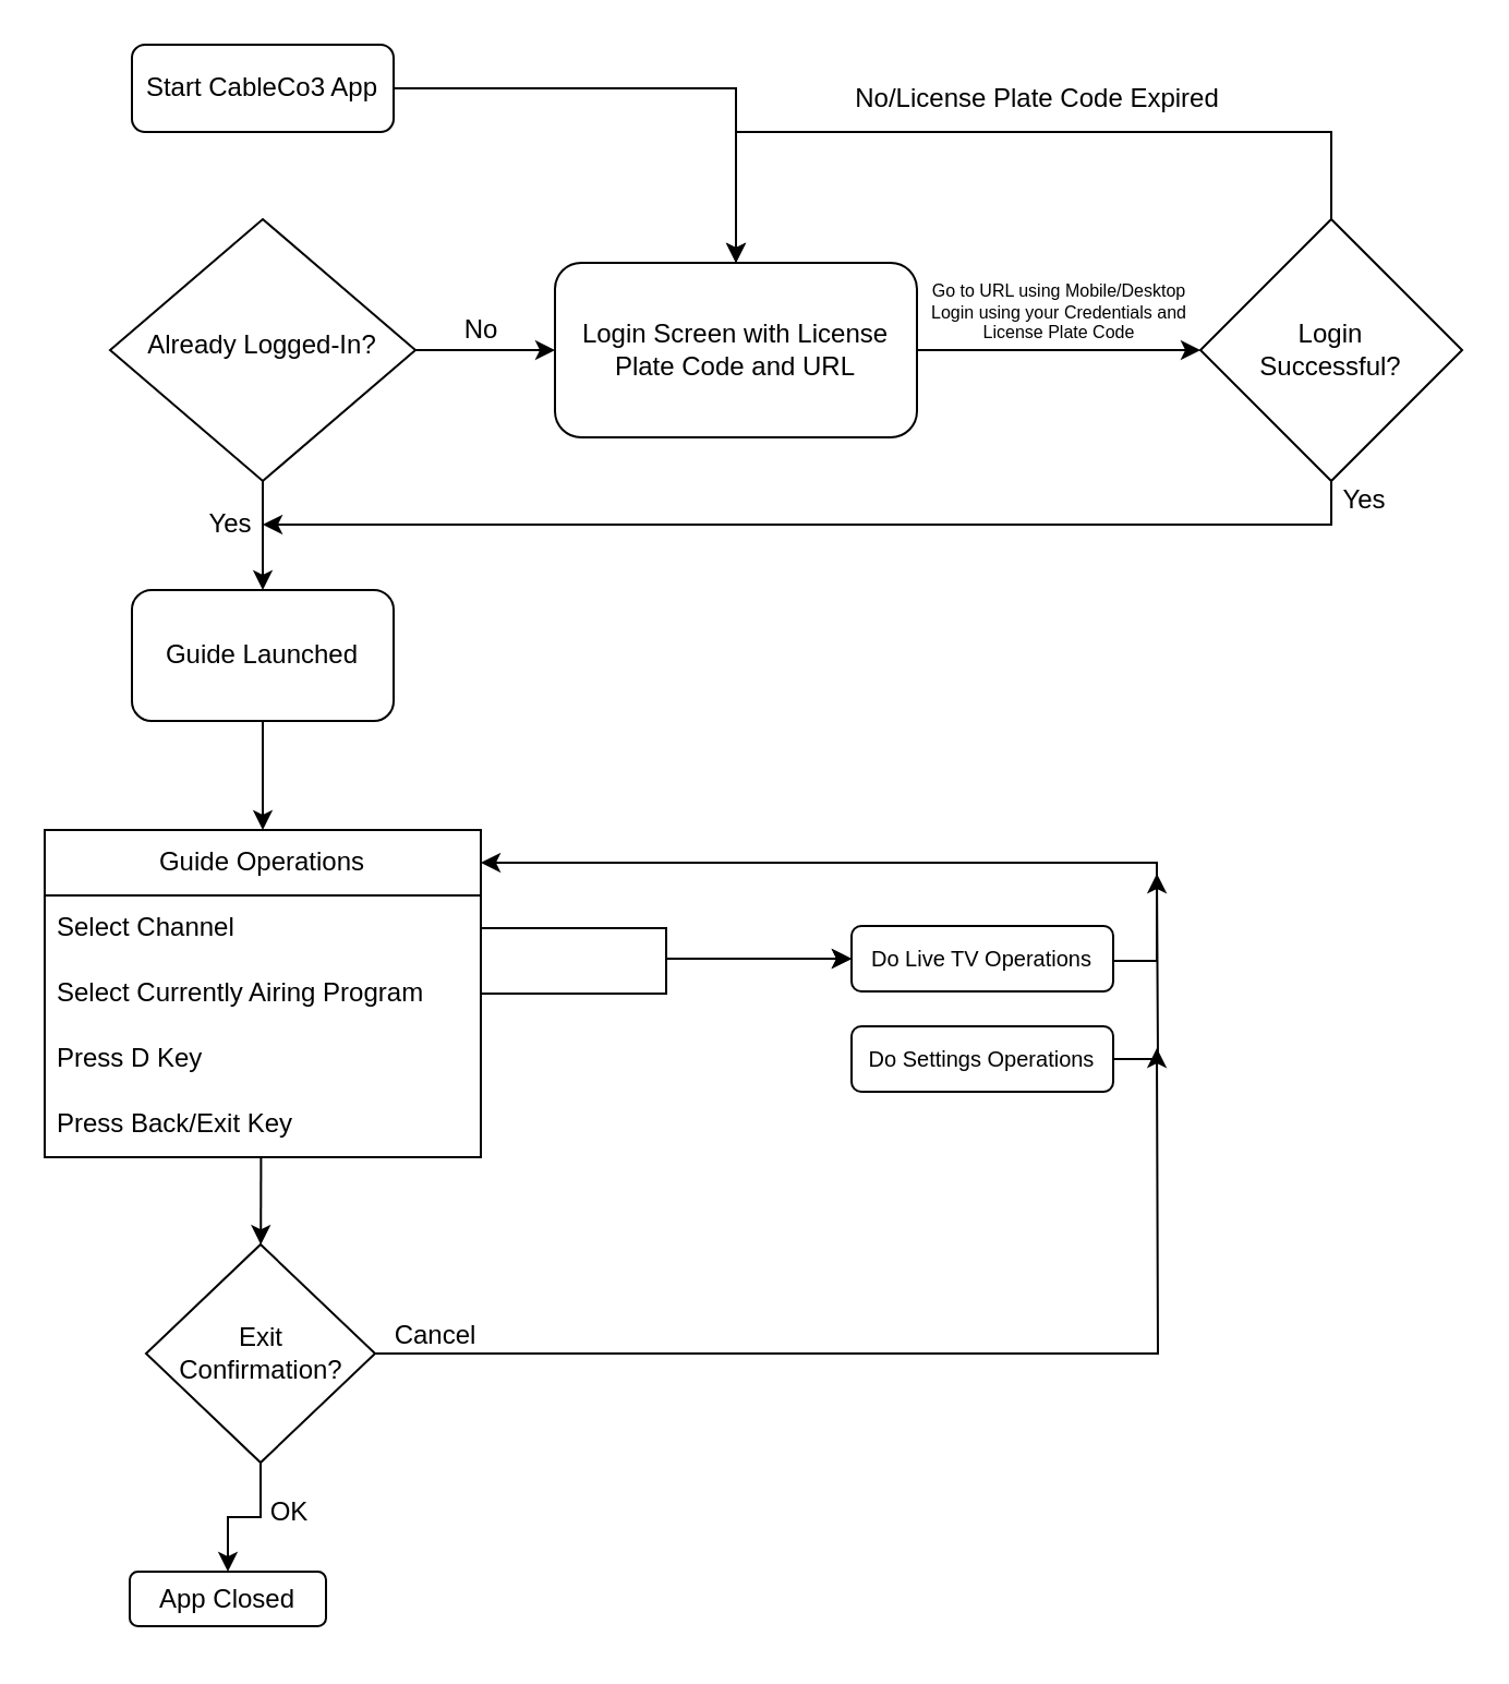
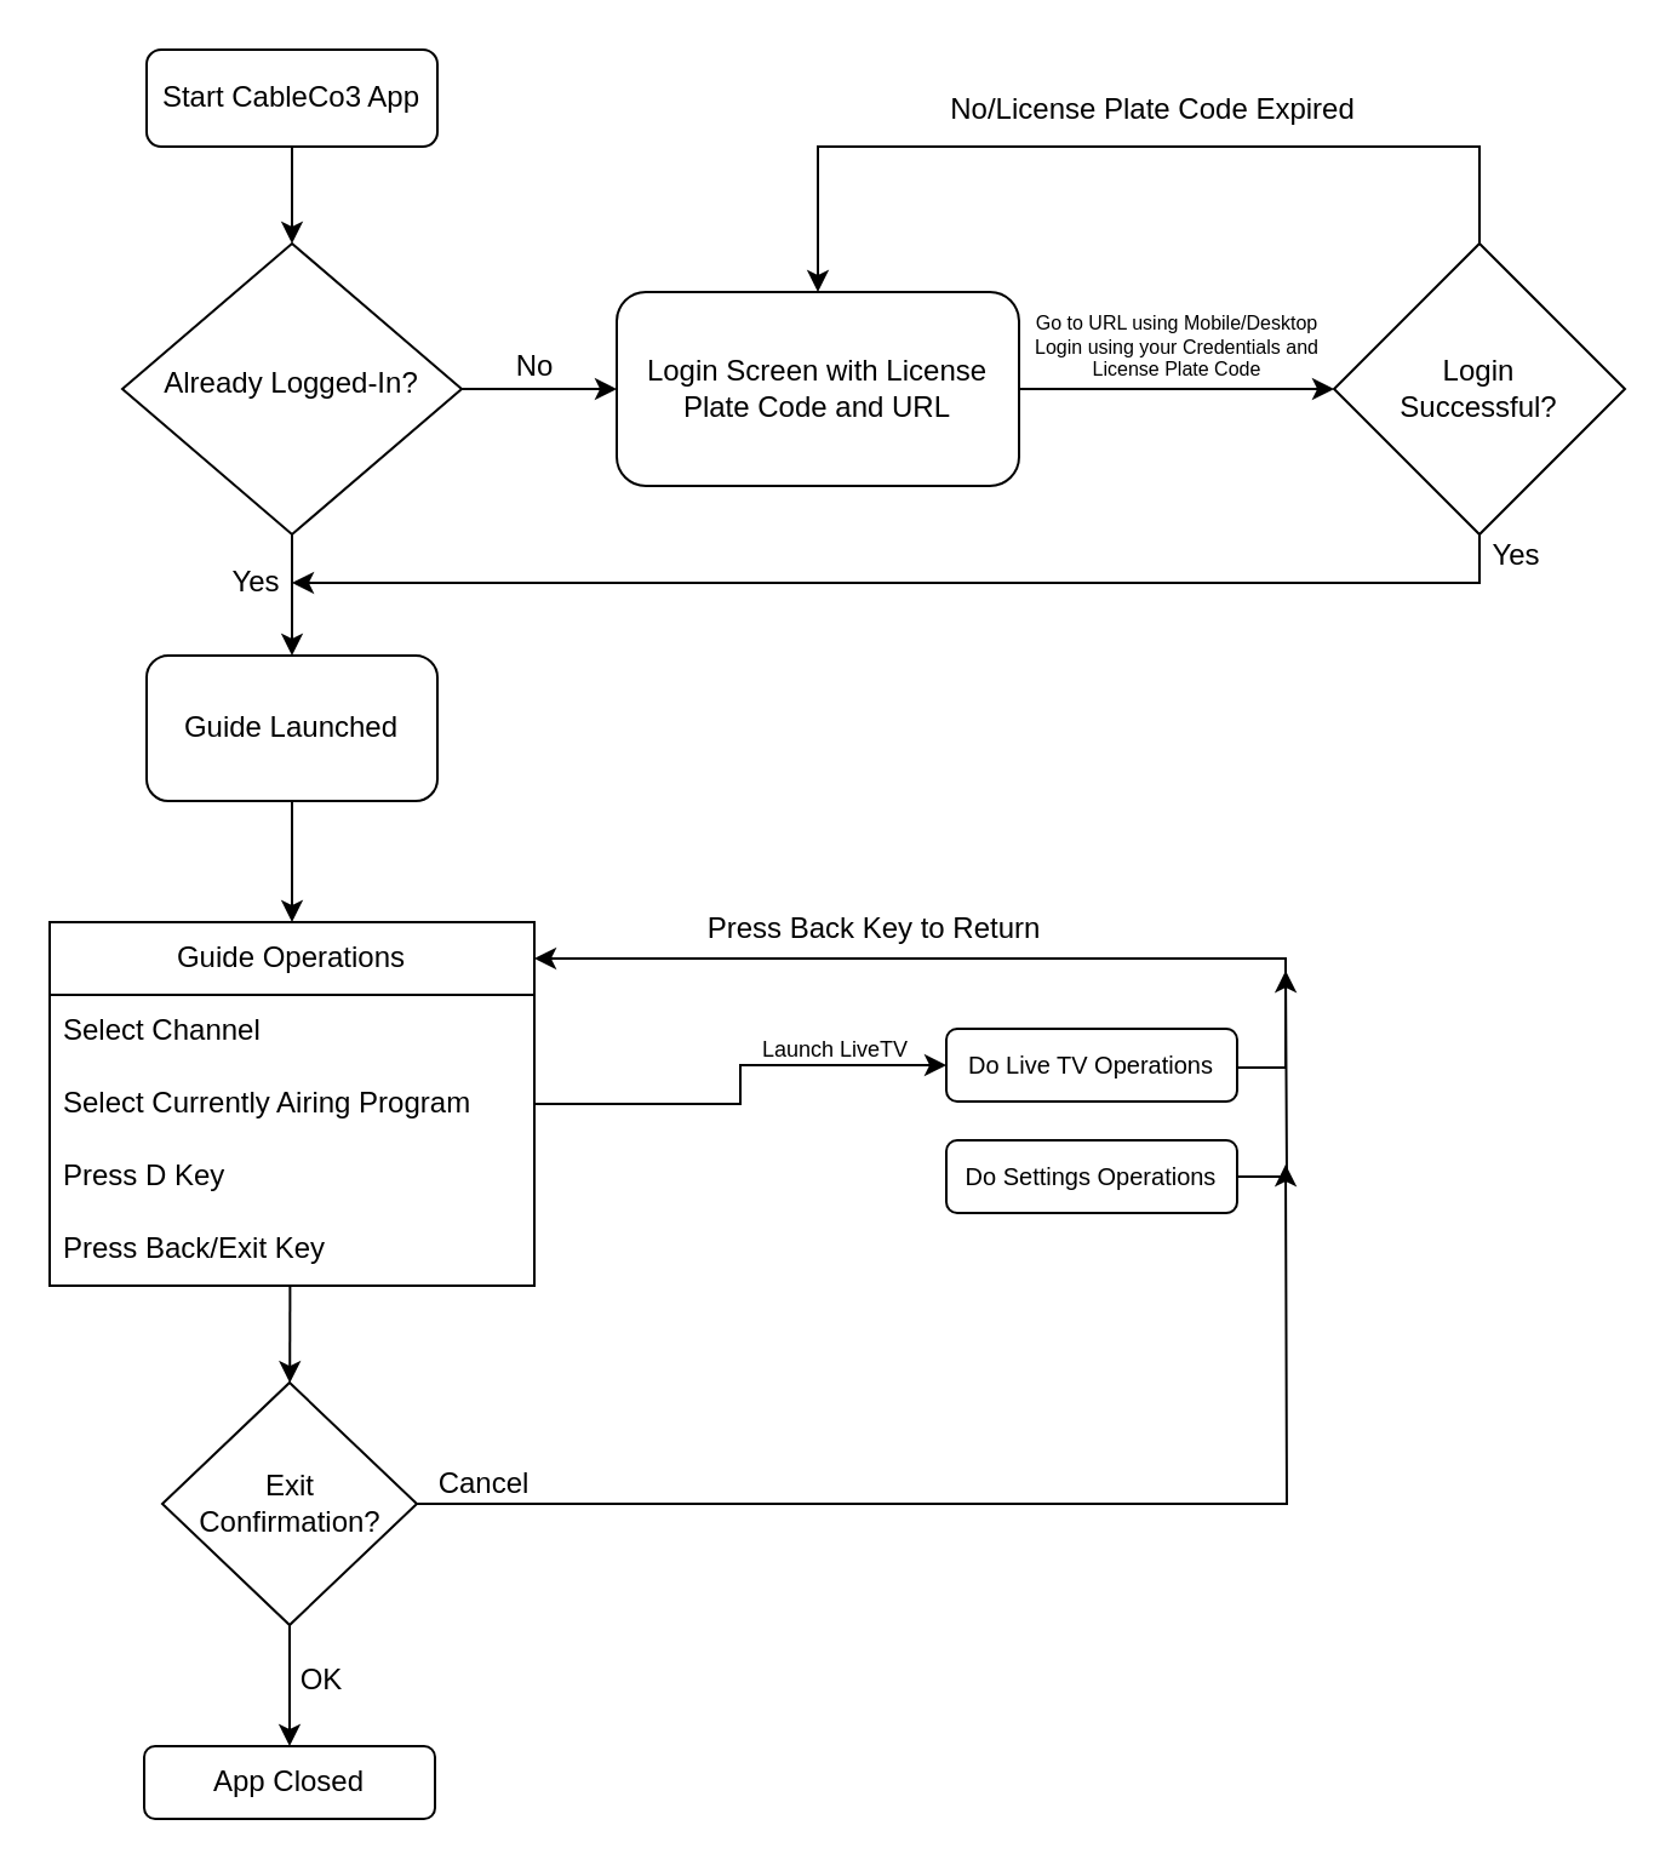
  <mxCell id="0" />
  <mxCell id="1" parent="0" />
  <mxCell id="2" value="" style="group" vertex="1" connectable="0" parent="1"><mxGeometry x="20" y="20" width="650" height="730" as="geometry" /></mxCell>
  <mxCell id="3" value="Start CableCo3 App" style="rounded=1;whiteSpace=wrap;html=1;fontSize=12;glass=0;strokeWidth=1;shadow=0;" parent="2" vertex="1"><mxGeometry x="40" width="120" height="40" as="geometry" /></mxCell>
  <mxCell id="4" value="Already Logged-In?" style="rhombus;whiteSpace=wrap;html=1;shadow=0;fontFamily=Helvetica;fontSize=12;align=center;strokeWidth=1;spacing=6;spacingTop=-4;" parent="2" vertex="1"><mxGeometry x="30" y="80" width="140" height="120" as="geometry" /></mxCell>
- <mxCell id="5" value="" style="edgeStyle=orthogonalEdgeStyle;rounded=0;orthogonalLoop=1;jettySize=auto;html=1;" edge="1" parent="2" source="3" target="6"><mxGeometry relative="1" as="geometry" /></mxCell>
+ <mxCell id="5" value="" style="edgeStyle=orthogonalEdgeStyle;rounded=0;orthogonalLoop=1;jettySize=auto;html=1;" edge="1" parent="2" source="3" target="4"><mxGeometry relative="1" as="geometry" /></mxCell>
  <mxCell id="6" value="Login Screen with License Plate Code and URL" style="rounded=1;whiteSpace=wrap;html=1;fontSize=12;glass=0;strokeWidth=1;shadow=0;" parent="2" vertex="1"><mxGeometry x="234" y="100" width="166" height="80" as="geometry" /></mxCell>
  <mxCell id="7" value="" style="edgeStyle=orthogonalEdgeStyle;rounded=0;orthogonalLoop=1;jettySize=auto;html=1;" edge="1" parent="2" source="4" target="6"><mxGeometry relative="1" as="geometry" /></mxCell>
  <mxCell id="8" value="Guide Launched" style="rounded=1;whiteSpace=wrap;html=1;" vertex="1" parent="2"><mxGeometry x="40" y="250" width="120" height="60" as="geometry" /></mxCell>
  <mxCell id="9" value="" style="edgeStyle=orthogonalEdgeStyle;rounded=0;orthogonalLoop=1;jettySize=auto;html=1;" edge="1" parent="2" source="4" target="8"><mxGeometry relative="1" as="geometry" /></mxCell>
  <mxCell id="10" style="edgeStyle=orthogonalEdgeStyle;rounded=0;orthogonalLoop=1;jettySize=auto;html=1;entryX=0.5;entryY=0;entryDx=0;entryDy=0;" edge="1" parent="2" source="11" target="6"><mxGeometry relative="1" as="geometry"><Array as="points"><mxPoint x="590" y="40" /><mxPoint x="317" y="40" /></Array></mxGeometry></mxCell>
  <mxCell id="11" value="Login&lt;br&gt;Successful?" style="rhombus;whiteSpace=wrap;html=1;" vertex="1" parent="2"><mxGeometry x="530" y="80" width="120" height="120" as="geometry" /></mxCell>
  <mxCell id="12" value="" style="edgeStyle=orthogonalEdgeStyle;rounded=0;orthogonalLoop=1;jettySize=auto;html=1;" edge="1" parent="2" source="6" target="11"><mxGeometry relative="1" as="geometry" /></mxCell>
  <mxCell id="13" value="Go to URL using Mobile/Desktop&lt;br style=&quot;font-size: 8px;&quot;&gt;Login using your Credentials and&lt;br style=&quot;font-size: 8px;&quot;&gt;License Plate Code" style="text;html=1;align=center;verticalAlign=middle;resizable=0;points=[];autosize=1;strokeColor=none;fillColor=none;fontSize=8;" vertex="1" parent="2"><mxGeometry x="395" y="103" width="140" height="40" as="geometry" /></mxCell>
  <mxCell id="14" style="edgeStyle=orthogonalEdgeStyle;rounded=0;orthogonalLoop=1;jettySize=auto;html=1;" edge="1" parent="2" source="11"><mxGeometry relative="1" as="geometry"><mxPoint x="100" y="220" as="targetPoint" /><Array as="points"><mxPoint x="590" y="220" /></Array></mxGeometry></mxCell>
  <mxCell id="15" value="Yes" style="text;html=1;align=center;verticalAlign=middle;resizable=0;points=[];autosize=1;strokeColor=none;fillColor=none;" vertex="1" parent="2"><mxGeometry x="585" y="194" width="40" height="30" as="geometry" /></mxCell>
  <mxCell id="16" value="No/License Plate Code Expired" style="text;html=1;align=center;verticalAlign=middle;resizable=0;points=[];autosize=1;strokeColor=none;fillColor=none;" vertex="1" parent="2"><mxGeometry x="360" y="10" width="190" height="30" as="geometry" /></mxCell>
  <mxCell id="17" value="Guide Operations" style="swimlane;fontStyle=0;childLayout=stackLayout;horizontal=1;startSize=30;horizontalStack=0;resizeParent=1;resizeParentMax=0;resizeLast=0;collapsible=1;marginBottom=0;whiteSpace=wrap;html=1;" vertex="1" parent="2"><mxGeometry y="360" width="200" height="150" as="geometry"><mxRectangle x="150" y="440" width="130" height="30" as="alternateBounds" /></mxGeometry></mxCell>
  <mxCell id="18" value="Select Channel" style="text;strokeColor=none;fillColor=none;align=left;verticalAlign=middle;spacingLeft=4;spacingRight=4;overflow=hidden;points=[[0,0.5],[1,0.5]];portConstraint=eastwest;rotatable=0;whiteSpace=wrap;html=1;" vertex="1" parent="17"><mxGeometry y="30" width="200" height="30" as="geometry" /></mxCell>
  <mxCell id="19" value="Select Currently Airing Program" style="text;strokeColor=none;fillColor=none;align=left;verticalAlign=middle;spacingLeft=4;spacingRight=4;overflow=hidden;points=[[0,0.5],[1,0.5]];portConstraint=eastwest;rotatable=0;whiteSpace=wrap;html=1;" vertex="1" parent="17"><mxGeometry y="60" width="200" height="30" as="geometry" /></mxCell>
  <mxCell id="20" value="Press D Key" style="text;strokeColor=none;fillColor=none;align=left;verticalAlign=middle;spacingLeft=4;spacingRight=4;overflow=hidden;points=[[0,0.5],[1,0.5]];portConstraint=eastwest;rotatable=0;whiteSpace=wrap;html=1;" vertex="1" parent="17"><mxGeometry y="90" width="200" height="30" as="geometry" /></mxCell>
  <mxCell id="21" value="Press Back/Exit Key" style="text;strokeColor=none;fillColor=none;align=left;verticalAlign=middle;spacingLeft=4;spacingRight=4;overflow=hidden;points=[[0,0.5],[1,0.5]];portConstraint=eastwest;rotatable=0;whiteSpace=wrap;html=1;" vertex="1" parent="17"><mxGeometry y="120" width="200" height="30" as="geometry" /></mxCell>
  <mxCell id="22" style="edgeStyle=orthogonalEdgeStyle;rounded=0;orthogonalLoop=1;jettySize=auto;html=1;entryX=0.5;entryY=0;entryDx=0;entryDy=0;" edge="1" parent="2" source="8" target="17"><mxGeometry relative="1" as="geometry" /></mxCell>
  <mxCell id="23" value="Do Live TV Operations" style="rounded=1;whiteSpace=wrap;html=1;fontSize=10;" vertex="1" parent="2"><mxGeometry x="370" y="404" width="120" height="30" as="geometry" /></mxCell>
- <mxCell id="24" style="edgeStyle=orthogonalEdgeStyle;rounded=0;orthogonalLoop=1;jettySize=auto;html=1;" edge="1" parent="2" source="18" target="23"><mxGeometry relative="1" as="geometry" /></mxCell>
  <mxCell id="25" style="edgeStyle=orthogonalEdgeStyle;rounded=0;orthogonalLoop=1;jettySize=auto;html=1;entryX=0;entryY=0.5;entryDx=0;entryDy=0;" edge="1" parent="2" source="19" target="23"><mxGeometry relative="1" as="geometry"><mxPoint x="300" y="420" as="targetPoint" /></mxGeometry></mxCell>
+ <mxCell id="26" value="Launch LiveTV" style="text;html=1;align=center;verticalAlign=middle;resizable=0;points=[];autosize=1;strokeColor=none;fillColor=none;fontSize=9;" vertex="1" parent="2"><mxGeometry x="284" y="403" width="80" height="20" as="geometry" /></mxCell>
  <mxCell id="27" style="edgeStyle=orthogonalEdgeStyle;rounded=0;orthogonalLoop=1;jettySize=auto;html=1;" edge="1" parent="2" source="23" target="17"><mxGeometry relative="1" as="geometry"><Array as="points"><mxPoint x="510" y="420" /><mxPoint x="510" y="375" /></Array></mxGeometry></mxCell>
+ <mxCell id="28" value="Press Back Key to Return" style="text;html=1;align=center;verticalAlign=middle;resizable=0;points=[];autosize=1;strokeColor=none;fillColor=none;" vertex="1" parent="2"><mxGeometry x="260" y="348" width="160" height="30" as="geometry" /></mxCell>
  <mxCell id="29" style="edgeStyle=orthogonalEdgeStyle;rounded=0;orthogonalLoop=1;jettySize=auto;html=1;" edge="1" parent="2" source="30"><mxGeometry relative="1" as="geometry"><mxPoint x="510" y="380" as="targetPoint" /></mxGeometry></mxCell>
  <mxCell id="30" value="Do Settings Operations" style="rounded=1;whiteSpace=wrap;html=1;fontSize=10;" vertex="1" parent="2"><mxGeometry x="370" y="450" width="120" height="30" as="geometry" /></mxCell>
  <mxCell id="31" value="No" style="text;html=1;align=center;verticalAlign=middle;resizable=0;points=[];autosize=1;strokeColor=none;fillColor=none;" vertex="1" parent="2"><mxGeometry x="180" y="116" width="40" height="30" as="geometry" /></mxCell>
  <mxCell id="32" value="Yes" style="text;html=1;align=center;verticalAlign=middle;resizable=0;points=[];autosize=1;strokeColor=none;fillColor=none;" vertex="1" parent="2"><mxGeometry x="65" y="205" width="40" height="30" as="geometry" /></mxCell>
  <mxCell id="33" style="edgeStyle=orthogonalEdgeStyle;rounded=0;orthogonalLoop=1;jettySize=auto;html=1;" edge="1" parent="2" source="34"><mxGeometry relative="1" as="geometry"><mxPoint x="510" y="460" as="targetPoint" /></mxGeometry></mxCell>
  <mxCell id="34" value="Exit&lt;br&gt;Confirmation?" style="rhombus;whiteSpace=wrap;html=1;" vertex="1" parent="2"><mxGeometry x="46.5" y="550" width="105" height="100" as="geometry" /></mxCell>
  <mxCell id="35" value="" style="endArrow=classic;html=1;rounded=0;exitX=0.496;exitY=0.995;exitDx=0;exitDy=0;exitPerimeter=0;" edge="1" parent="2" source="21" target="34"><mxGeometry width="50" height="50" relative="1" as="geometry"><mxPoint x="290" y="520" as="sourcePoint" /><mxPoint x="340" y="470" as="targetPoint" /></mxGeometry></mxCell>
- <mxCell id="36" value="App Closed" style="rounded=1;whiteSpace=wrap;html=1;" vertex="1" parent="2"><mxGeometry x="39" y="700" width="90" height="25" as="geometry" /></mxCell>
+ <mxCell id="36" value="App Closed" style="rounded=1;whiteSpace=wrap;html=1;" vertex="1" parent="2"><mxGeometry x="39" y="700" width="120" height="30" as="geometry" /></mxCell>
  <mxCell id="37" value="" style="edgeStyle=orthogonalEdgeStyle;rounded=0;orthogonalLoop=1;jettySize=auto;html=1;" edge="1" parent="2" source="34" target="36"><mxGeometry relative="1" as="geometry" /></mxCell>
  <mxCell id="38" value="OK" style="text;html=1;align=center;verticalAlign=middle;resizable=0;points=[];autosize=1;strokeColor=none;fillColor=none;" vertex="1" parent="2"><mxGeometry x="92" y="658" width="40" height="30" as="geometry" /></mxCell>
  <mxCell id="39" value="Cancel" style="text;html=1;align=center;verticalAlign=middle;resizable=0;points=[];autosize=1;strokeColor=none;fillColor=none;" vertex="1" parent="2"><mxGeometry x="149" y="577" width="60" height="30" as="geometry" /></mxCell>
